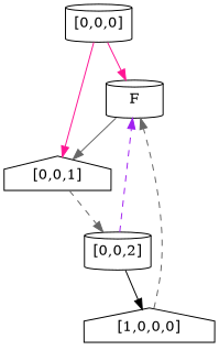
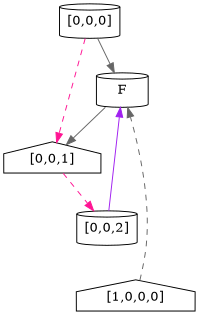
  digraph {
    node [shape=cylinder]
    edge [color=gray40 style=dashed]
    n1 [label=F]
    n2 [label="[0,0,1]" shape=house]
    n3 [label="[1,0,0,0]" shape=house]
    n4 [label="[0,0,2]"]
    n5 [label="[0,0,0]"]
    n1 -> n2 [style=""]
-   n2 -> n4
+   n2 -> n4 [color=deeppink]
    n3 -> n1
-   n4 -> n1 [color=purple]
-   n4 -> n3 [color=black style=""]
-   n5 -> n1 [color=deeppink style=""]
-   n5 -> n2 [color=deeppink style=solid]
+   n4 -> n1 [color=purple style=solid]
+   n5 -> n1 [style=""]
+   n5 -> n2 [color=deeppink]
  }
